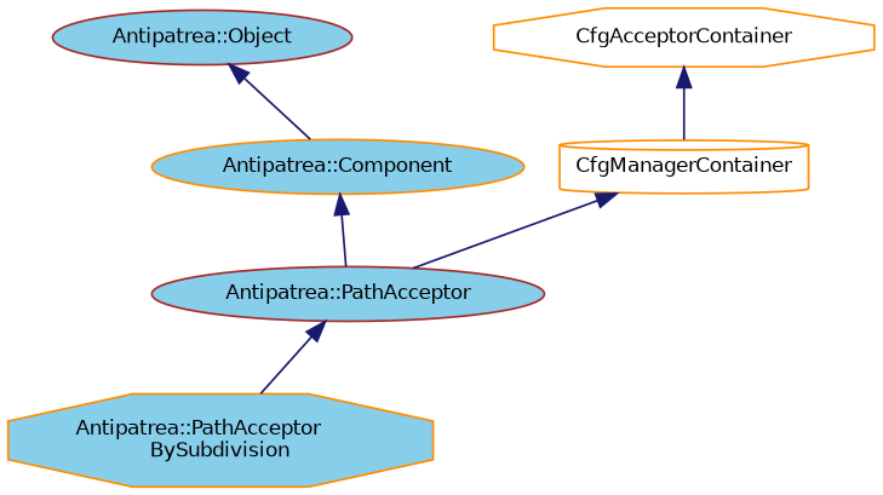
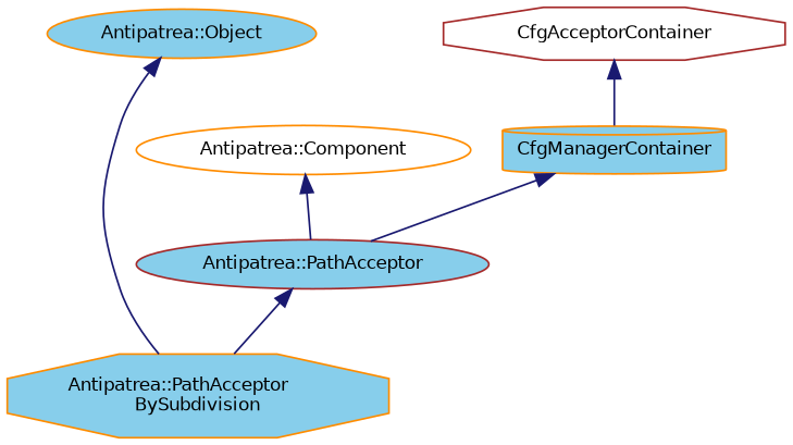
  digraph {
    node [color=darkorange fillcolor=skyblue fontname=Helvetica fontsize=10 shape=ellipse style=filled]
    edge [color=midnightblue dir=back fontname=Helvetica fontsize=10 labelfontname=Helvetica labelfontsize=10 style=solid]
    n1 [color=brown fontcolor=black height=0.2 label="Antipatrea::PathAcceptor" width=0.4]
    n2 [height=0.2 label="Antipatrea::PathAcceptor\lBySubdivision" shape=octagon width=0.4]
-   n3 [height=0.2 label="Antipatrea::Component" width=0.4]
-   n4 [color=brown height=0.2 label="Antipatrea::Object" width=0.4]
-   n5 [fillcolor=white height=0.2 label=CfgManagerContainer shape=cylinder width=0.4]
-   n6 [fillcolor=white height=0.2 label=CfgAcceptorContainer shape=octagon width=0.4]
+   n3 [fillcolor=white height=0.2 label="Antipatrea::Component" width=0.4]
+   n4 [height=0.2 label="Antipatrea::Object" width=0.4]
+   n5 [height=0.2 label=CfgManagerContainer shape=cylinder width=0.4]
+   n6 [color=brown fillcolor=white height=0.2 label=CfgAcceptorContainer shape=octagon width=0.4]
    n1 -> n2
    n3 -> n1
-   n4 -> n3
+   n4 -> n2
    n5 -> n1
    n6 -> n5
  }
